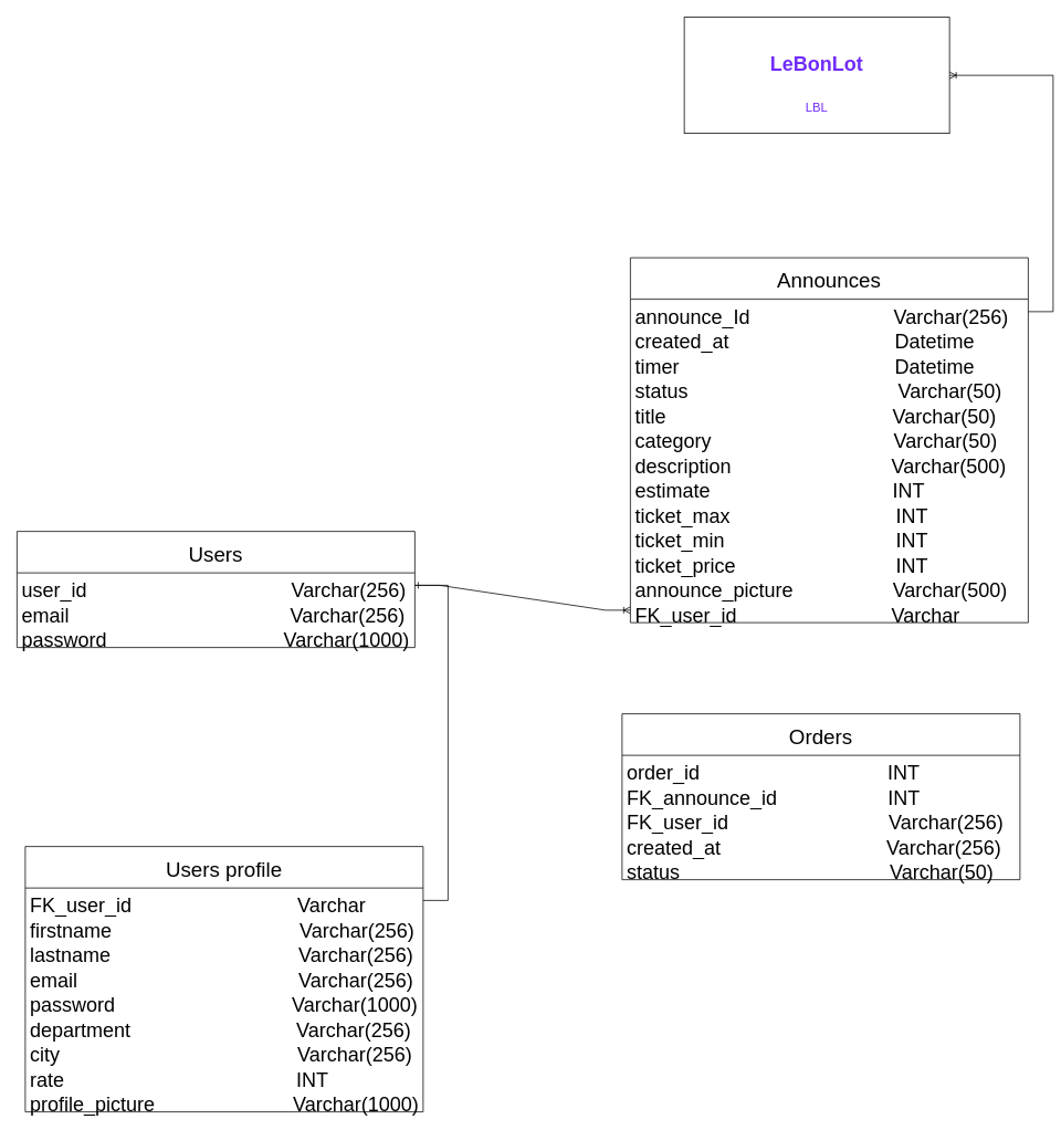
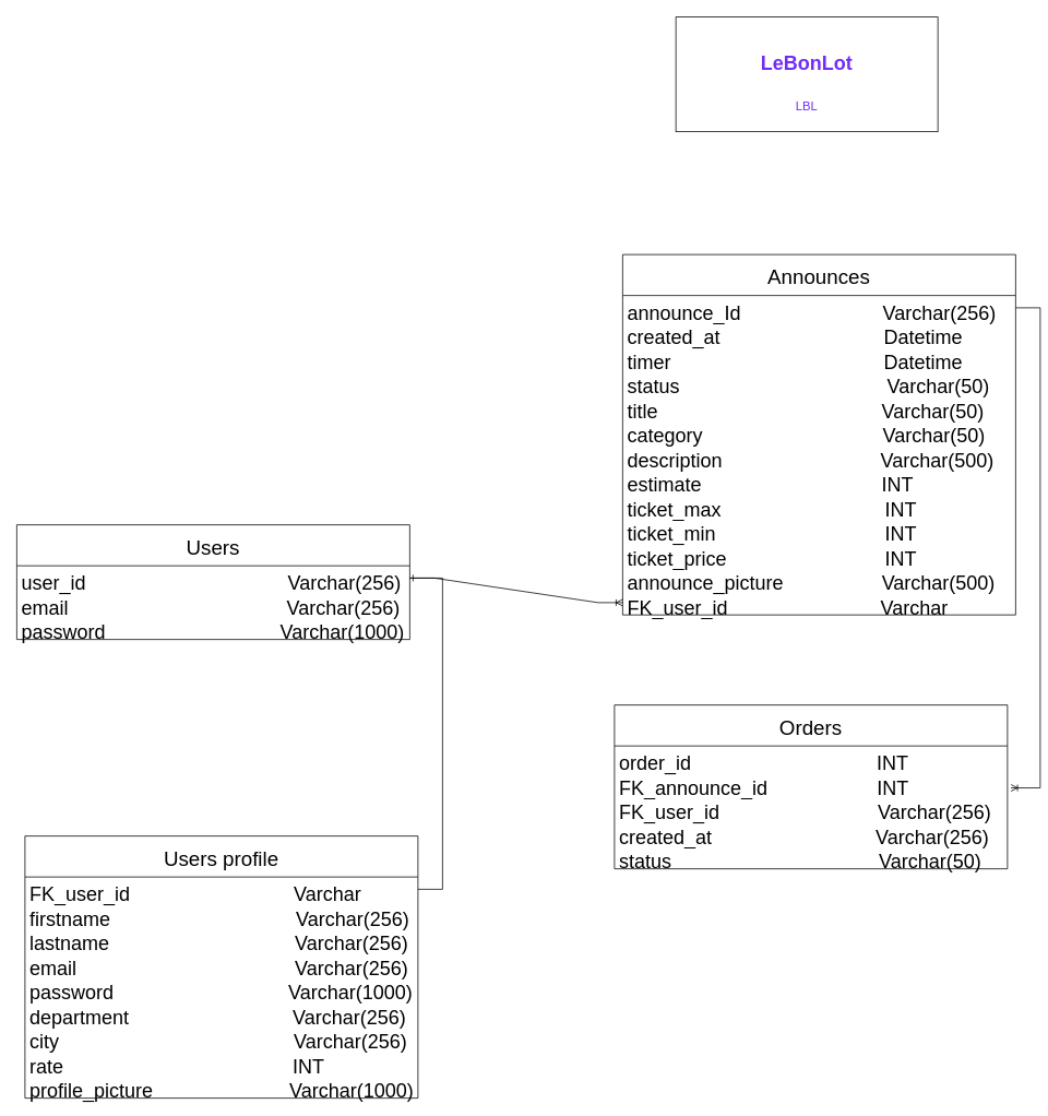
  <mxCell id="0" />
  <mxCell id="1" parent="0" />
  <mxCell id="2" value="&lt;h1&gt;&lt;font color=&quot;#712cf9&quot; style=&quot;font-size: 24px;&quot;&gt;LeBonLot&lt;/font&gt;&lt;/h1&gt;&lt;font color=&quot;#712cf9&quot; style=&quot;font-size: 15px;&quot;&gt;LBL&lt;/font&gt;" style="rounded=0;whiteSpace=wrap;html=1;fontSize=18;verticalAlign=top;horizontal=1;align=center;fontColor=#dcf6ff;labelBorderColor=none;" vertex="1" parent="1"><mxGeometry x="825" y="20" width="320" height="140" as="geometry" /></mxCell>
  <mxCell id="3" value="Users" style="swimlane;fontStyle=0;childLayout=stackLayout;horizontal=1;startSize=50;horizontalStack=0;resizeParent=1;resizeParentMax=0;resizeLast=0;collapsible=1;marginBottom=0;align=center;fontSize=25;labelBackgroundColor=none;labelBorderColor=none;fontColor=#000000;" vertex="1" parent="1"><mxGeometry x="20" y="640" width="480" height="140" as="geometry" /></mxCell>
  <mxCell id="4" value="user_id                                     Varchar(256)" style="text;strokeColor=none;fillColor=none;spacingLeft=4;spacingRight=4;overflow=hidden;rotatable=0;points=[[0,0.5],[1,0.5]];portConstraint=eastwest;fontSize=24;fontColor=#000000;" vertex="1" parent="3"><mxGeometry y="50" width="480" height="30" as="geometry" /></mxCell>
  <mxCell id="5" value="email                                        Varchar(256)" style="text;strokeColor=none;fillColor=none;spacingLeft=4;spacingRight=4;overflow=hidden;rotatable=0;points=[[0,0.5],[1,0.5]];portConstraint=eastwest;fontSize=24;fontColor=#000000;" vertex="1" parent="3"><mxGeometry y="80" width="480" height="30" as="geometry" /></mxCell>
  <mxCell id="6" value="password                                Varchar(1000)" style="text;strokeColor=none;fillColor=none;spacingLeft=4;spacingRight=4;overflow=hidden;rotatable=0;points=[[0,0.5],[1,0.5]];portConstraint=eastwest;fontSize=24;fontColor=#000000;" vertex="1" parent="3"><mxGeometry y="110" width="480" height="30" as="geometry" /></mxCell>
  <mxCell id="7" value="Announces" style="swimlane;fontStyle=0;childLayout=stackLayout;horizontal=1;startSize=50;horizontalStack=0;resizeParent=1;resizeParentMax=0;resizeLast=0;collapsible=1;marginBottom=0;align=center;fontSize=25;labelBackgroundColor=none;labelBorderColor=none;fontColor=#000000;" vertex="1" parent="1"><mxGeometry x="760" y="310" width="480" height="440" as="geometry" /></mxCell>
  <mxCell id="8" value="announce_Id                          Varchar(256)" style="text;strokeColor=none;fillColor=none;spacingLeft=4;spacingRight=4;overflow=hidden;rotatable=0;points=[[0,0.5],[1,0.5]];portConstraint=eastwest;fontSize=24;fontColor=#000000;" vertex="1" parent="7"><mxGeometry y="50" width="480" height="30" as="geometry" /></mxCell>
  <mxCell id="9" value="created_at                              Datetime" style="text;strokeColor=none;fillColor=none;spacingLeft=4;spacingRight=4;overflow=hidden;rotatable=0;points=[[0,0.5],[1,0.5]];portConstraint=eastwest;fontSize=24;fontColor=#000000;" vertex="1" parent="7"><mxGeometry y="80" width="480" height="30" as="geometry" /></mxCell>
  <mxCell id="10" value="timer                                       Datetime" style="text;strokeColor=none;fillColor=none;spacingLeft=4;spacingRight=4;overflow=hidden;rotatable=0;points=[[0,0.5],[1,0.5]];portConstraint=eastwest;fontSize=24;fontColor=#000000;" vertex="1" parent="7"><mxGeometry y="110" width="480" height="30" as="geometry" /></mxCell>
  <mxCell id="11" value="status                                      Varchar(50)" style="text;strokeColor=none;fillColor=none;spacingLeft=4;spacingRight=4;overflow=hidden;rotatable=0;points=[[0,0.5],[1,0.5]];portConstraint=eastwest;fontSize=24;fontColor=#000000;" vertex="1" parent="7"><mxGeometry y="140" width="480" height="30" as="geometry" /></mxCell>
  <mxCell id="12" value="title                                         Varchar(50)" style="text;strokeColor=none;fillColor=none;spacingLeft=4;spacingRight=4;overflow=hidden;rotatable=0;points=[[0,0.5],[1,0.5]];portConstraint=eastwest;fontSize=24;fontColor=#000000;" vertex="1" parent="7"><mxGeometry y="170" width="480" height="30" as="geometry" /></mxCell>
  <mxCell id="13" value="category                                 Varchar(50)" style="text;strokeColor=none;fillColor=none;spacingLeft=4;spacingRight=4;overflow=hidden;rotatable=0;points=[[0,0.5],[1,0.5]];portConstraint=eastwest;fontSize=24;fontColor=#000000;" vertex="1" parent="7"><mxGeometry y="200" width="480" height="30" as="geometry" /></mxCell>
  <mxCell id="14" value="description                             Varchar(500)" style="text;strokeColor=none;fillColor=none;spacingLeft=4;spacingRight=4;overflow=hidden;rotatable=0;points=[[0,0.5],[1,0.5]];portConstraint=eastwest;fontSize=24;fontColor=#000000;" vertex="1" parent="7"><mxGeometry y="230" width="480" height="30" as="geometry" /></mxCell>
  <mxCell id="15" value="estimate                                 INT" style="text;strokeColor=none;fillColor=none;spacingLeft=4;spacingRight=4;overflow=hidden;rotatable=0;points=[[0,0.5],[1,0.5]];portConstraint=eastwest;fontSize=24;fontColor=#000000;" vertex="1" parent="7"><mxGeometry y="260" width="480" height="30" as="geometry" /></mxCell>
  <mxCell id="16" value="ticket_max                              INT" style="text;strokeColor=none;fillColor=none;spacingLeft=4;spacingRight=4;overflow=hidden;rotatable=0;points=[[0,0.5],[1,0.5]];portConstraint=eastwest;fontSize=24;fontColor=#000000;" vertex="1" parent="7"><mxGeometry y="290" width="480" height="30" as="geometry" /></mxCell>
  <mxCell id="17" value="ticket_min                               INT" style="text;strokeColor=none;fillColor=none;spacingLeft=4;spacingRight=4;overflow=hidden;rotatable=0;points=[[0,0.5],[1,0.5]];portConstraint=eastwest;fontSize=24;fontColor=#000000;" vertex="1" parent="7"><mxGeometry y="320" width="480" height="30" as="geometry" /></mxCell>
  <mxCell id="18" value="ticket_price                             INT" style="text;strokeColor=none;fillColor=none;spacingLeft=4;spacingRight=4;overflow=hidden;rotatable=0;points=[[0,0.5],[1,0.5]];portConstraint=eastwest;fontSize=24;fontColor=#000000;" vertex="1" parent="7"><mxGeometry y="350" width="480" height="30" as="geometry" /></mxCell>
  <mxCell id="19" value="announce_picture                  Varchar(500)" style="text;strokeColor=none;fillColor=none;spacingLeft=4;spacingRight=4;overflow=hidden;rotatable=0;points=[[0,0.5],[1,0.5]];portConstraint=eastwest;fontSize=24;fontColor=#000000;" vertex="1" parent="7"><mxGeometry y="380" width="480" height="30" as="geometry" /></mxCell>
  <mxCell id="20" value="FK_user_id                            Varchar&#10;                                  " style="text;strokeColor=none;fillColor=none;spacingLeft=4;spacingRight=4;overflow=hidden;rotatable=0;points=[[0,0.5],[1,0.5]];portConstraint=eastwest;fontSize=24;fontColor=#000000;" vertex="1" parent="7"><mxGeometry y="410" width="480" height="30" as="geometry" /></mxCell>
  <mxCell id="21" value="Orders" style="swimlane;fontStyle=0;childLayout=stackLayout;horizontal=1;startSize=50;horizontalStack=0;resizeParent=1;resizeParentMax=0;resizeLast=0;collapsible=1;marginBottom=0;align=center;fontSize=25;labelBackgroundColor=none;labelBorderColor=none;fontColor=#000000;" vertex="1" parent="1"><mxGeometry x="750" y="860" width="480" height="200" as="geometry" /></mxCell>
  <mxCell id="22" value="order_id                                  INT" style="text;strokeColor=none;fillColor=none;spacingLeft=4;spacingRight=4;overflow=hidden;rotatable=0;points=[[0,0.5],[1,0.5]];portConstraint=eastwest;fontSize=24;fontColor=#000000;" vertex="1" parent="21"><mxGeometry y="50" width="480" height="30" as="geometry" /></mxCell>
  <mxCell id="23" value="FK_announce_id                    INT" style="text;strokeColor=none;fillColor=none;spacingLeft=4;spacingRight=4;overflow=hidden;rotatable=0;points=[[0,0.5],[1,0.5]];portConstraint=eastwest;fontSize=24;fontColor=#000000;" vertex="1" parent="21"><mxGeometry y="80" width="480" height="30" as="geometry" /></mxCell>
  <mxCell id="24" value="FK_user_id                             Varchar(256)" style="text;strokeColor=none;fillColor=none;spacingLeft=4;spacingRight=4;overflow=hidden;rotatable=0;points=[[0,0.5],[1,0.5]];portConstraint=eastwest;fontSize=24;fontColor=#000000;" vertex="1" parent="21"><mxGeometry y="110" width="480" height="30" as="geometry" /></mxCell>
  <mxCell id="25" value="created_at                              Varchar(256)" style="text;strokeColor=none;fillColor=none;spacingLeft=4;spacingRight=4;overflow=hidden;rotatable=0;points=[[0,0.5],[1,0.5]];portConstraint=eastwest;fontSize=24;fontColor=#000000;" vertex="1" parent="21"><mxGeometry y="140" width="480" height="30" as="geometry" /></mxCell>
  <mxCell id="26" value="status                                      Varchar(50)" style="text;strokeColor=none;fillColor=none;spacingLeft=4;spacingRight=4;overflow=hidden;rotatable=0;points=[[0,0.5],[1,0.5]];portConstraint=eastwest;fontSize=24;fontColor=#000000;" vertex="1" parent="21"><mxGeometry y="170" width="480" height="30" as="geometry" /></mxCell>
- <mxCell id="27" value="" style="edgeStyle=entityRelationEdgeStyle;fontSize=12;html=1;endArrow=ERoneToMany;rounded=0;fontColor=#000000;" edge="1" parent="1" source="8" target="2"><mxGeometry width="100" height="100" relative="1" as="geometry"><mxPoint x="2010" y="710" as="sourcePoint" /><mxPoint x="2110" y="610" as="targetPoint" /></mxGeometry></mxCell>
+ <mxCell id="27" value="" style="edgeStyle=entityRelationEdgeStyle;fontSize=12;html=1;endArrow=ERoneToMany;rounded=0;fontColor=#000000;entryX=1.009;entryY=0.707;entryDx=0;entryDy=0;entryPerimeter=0;" edge="1" parent="1" source="8" target="23"><mxGeometry width="100" height="100" relative="1" as="geometry"><mxPoint x="2010" y="710" as="sourcePoint" /><mxPoint x="2110" y="610" as="targetPoint" /></mxGeometry></mxCell>
  <mxCell id="28" value="" style="edgeStyle=entityRelationEdgeStyle;fontSize=12;html=1;endArrow=ERoneToMany;rounded=0;fontColor=#000000;exitX=1;exitY=0.5;exitDx=0;exitDy=0;" edge="1" parent="1" source="4" target="20"><mxGeometry width="100" height="100" relative="1" as="geometry"><mxPoint x="1670" y="920" as="sourcePoint" /><mxPoint x="1770" y="820" as="targetPoint" /></mxGeometry></mxCell>
  <mxCell id="29" value="Users profile" style="swimlane;fontStyle=0;childLayout=stackLayout;horizontal=1;startSize=50;horizontalStack=0;resizeParent=1;resizeParentMax=0;resizeLast=0;collapsible=1;marginBottom=0;align=center;fontSize=25;labelBackgroundColor=none;labelBorderColor=none;fontColor=#000000;" vertex="1" parent="1"><mxGeometry x="30" y="1020" width="480" height="320" as="geometry" /></mxCell>
  <mxCell id="30" value="FK_user_id                              Varchar" style="text;strokeColor=none;fillColor=none;spacingLeft=4;spacingRight=4;overflow=hidden;rotatable=0;points=[[0,0.5],[1,0.5]];portConstraint=eastwest;fontSize=24;fontColor=#000000;" vertex="1" parent="29"><mxGeometry y="50" width="480" height="30" as="geometry" /></mxCell>
  <mxCell id="31" value="firstname                                  Varchar(256)" style="text;strokeColor=none;fillColor=none;spacingLeft=4;spacingRight=4;overflow=hidden;rotatable=0;points=[[0,0.5],[1,0.5]];portConstraint=eastwest;fontSize=24;fontColor=#000000;" vertex="1" parent="29"><mxGeometry y="80" width="480" height="30" as="geometry" /></mxCell>
  <mxCell id="32" value="lastname                                  Varchar(256)" style="text;strokeColor=none;fillColor=none;spacingLeft=4;spacingRight=4;overflow=hidden;rotatable=0;points=[[0,0.5],[1,0.5]];portConstraint=eastwest;fontSize=24;fontColor=#000000;" vertex="1" parent="29"><mxGeometry y="110" width="480" height="30" as="geometry" /></mxCell>
  <mxCell id="33" value="email                                        Varchar(256)" style="text;strokeColor=none;fillColor=none;spacingLeft=4;spacingRight=4;overflow=hidden;rotatable=0;points=[[0,0.5],[1,0.5]];portConstraint=eastwest;fontSize=24;fontColor=#000000;" vertex="1" parent="29"><mxGeometry y="140" width="480" height="30" as="geometry" /></mxCell>
  <mxCell id="34" value="password                                Varchar(1000)" style="text;strokeColor=none;fillColor=none;spacingLeft=4;spacingRight=4;overflow=hidden;rotatable=0;points=[[0,0.5],[1,0.5]];portConstraint=eastwest;fontSize=24;fontColor=#000000;" vertex="1" parent="29"><mxGeometry y="170" width="480" height="30" as="geometry" /></mxCell>
  <mxCell id="35" value="department                              Varchar(256)" style="text;strokeColor=none;fillColor=none;spacingLeft=4;spacingRight=4;overflow=hidden;rotatable=0;points=[[0,0.5],[1,0.5]];portConstraint=eastwest;fontSize=24;fontColor=#000000;" vertex="1" parent="29"><mxGeometry y="200" width="480" height="30" as="geometry" /></mxCell>
  <mxCell id="36" value="city                                           Varchar(256)" style="text;strokeColor=none;fillColor=none;spacingLeft=4;spacingRight=4;overflow=hidden;rotatable=0;points=[[0,0.5],[1,0.5]];portConstraint=eastwest;fontSize=24;fontColor=#000000;" vertex="1" parent="29"><mxGeometry y="230" width="480" height="30" as="geometry" /></mxCell>
  <mxCell id="37" value="rate                                          INT" style="text;strokeColor=none;fillColor=none;spacingLeft=4;spacingRight=4;overflow=hidden;rotatable=0;points=[[0,0.5],[1,0.5]];portConstraint=eastwest;fontSize=24;fontColor=#000000;" vertex="1" parent="29"><mxGeometry y="260" width="480" height="30" as="geometry" /></mxCell>
  <mxCell id="38" value="profile_picture                         Varchar(1000)" style="text;strokeColor=none;fillColor=none;spacingLeft=4;spacingRight=4;overflow=hidden;rotatable=0;points=[[0,0.5],[1,0.5]];portConstraint=eastwest;fontSize=24;fontColor=#000000;" vertex="1" parent="29"><mxGeometry y="290" width="480" height="30" as="geometry" /></mxCell>
  <mxCell id="39" value="" style="edgeStyle=entityRelationEdgeStyle;fontSize=12;html=1;endArrow=ERone;endFill=1;rounded=0;fontColor=#000000;" edge="1" parent="1" source="30" target="4"><mxGeometry width="100" height="100" relative="1" as="geometry"><mxPoint x="520" y="1090" as="sourcePoint" /><mxPoint x="410" y="830" as="targetPoint" /></mxGeometry></mxCell>
